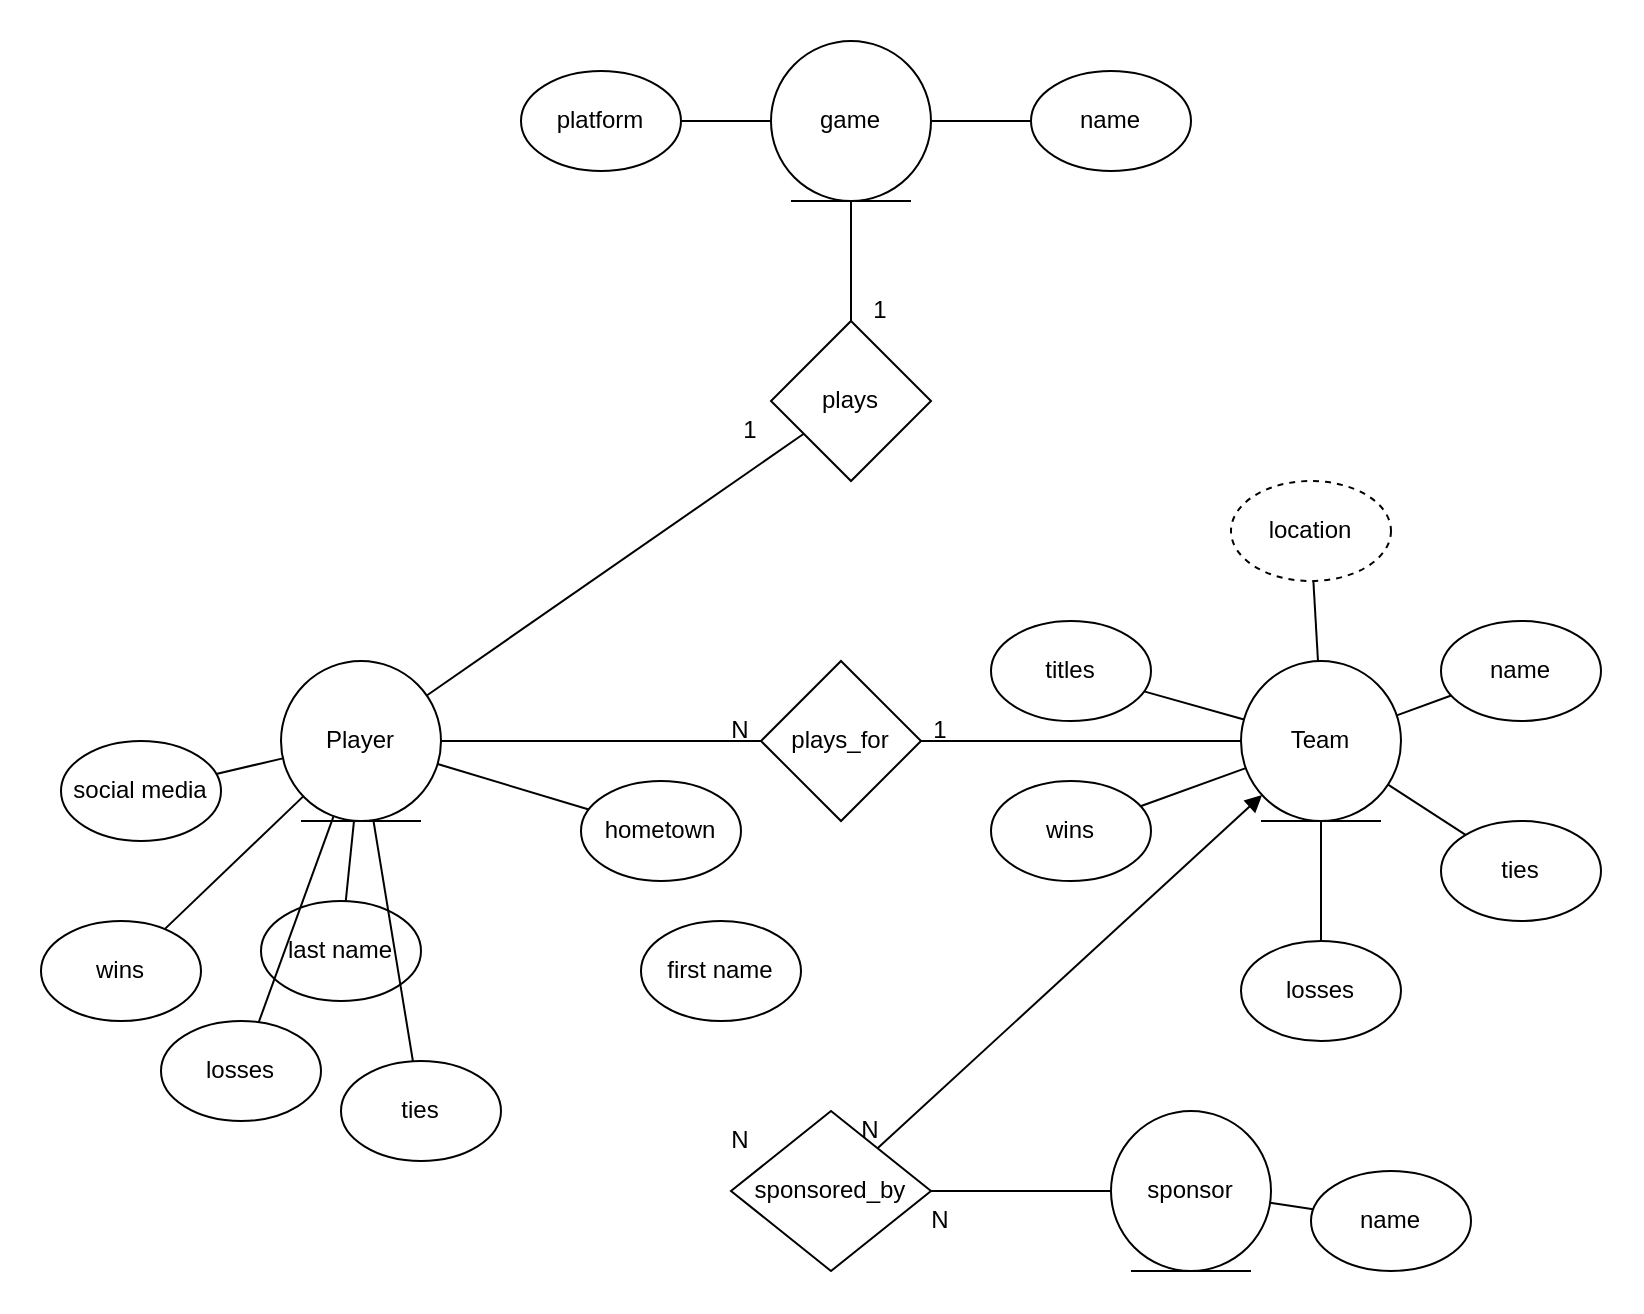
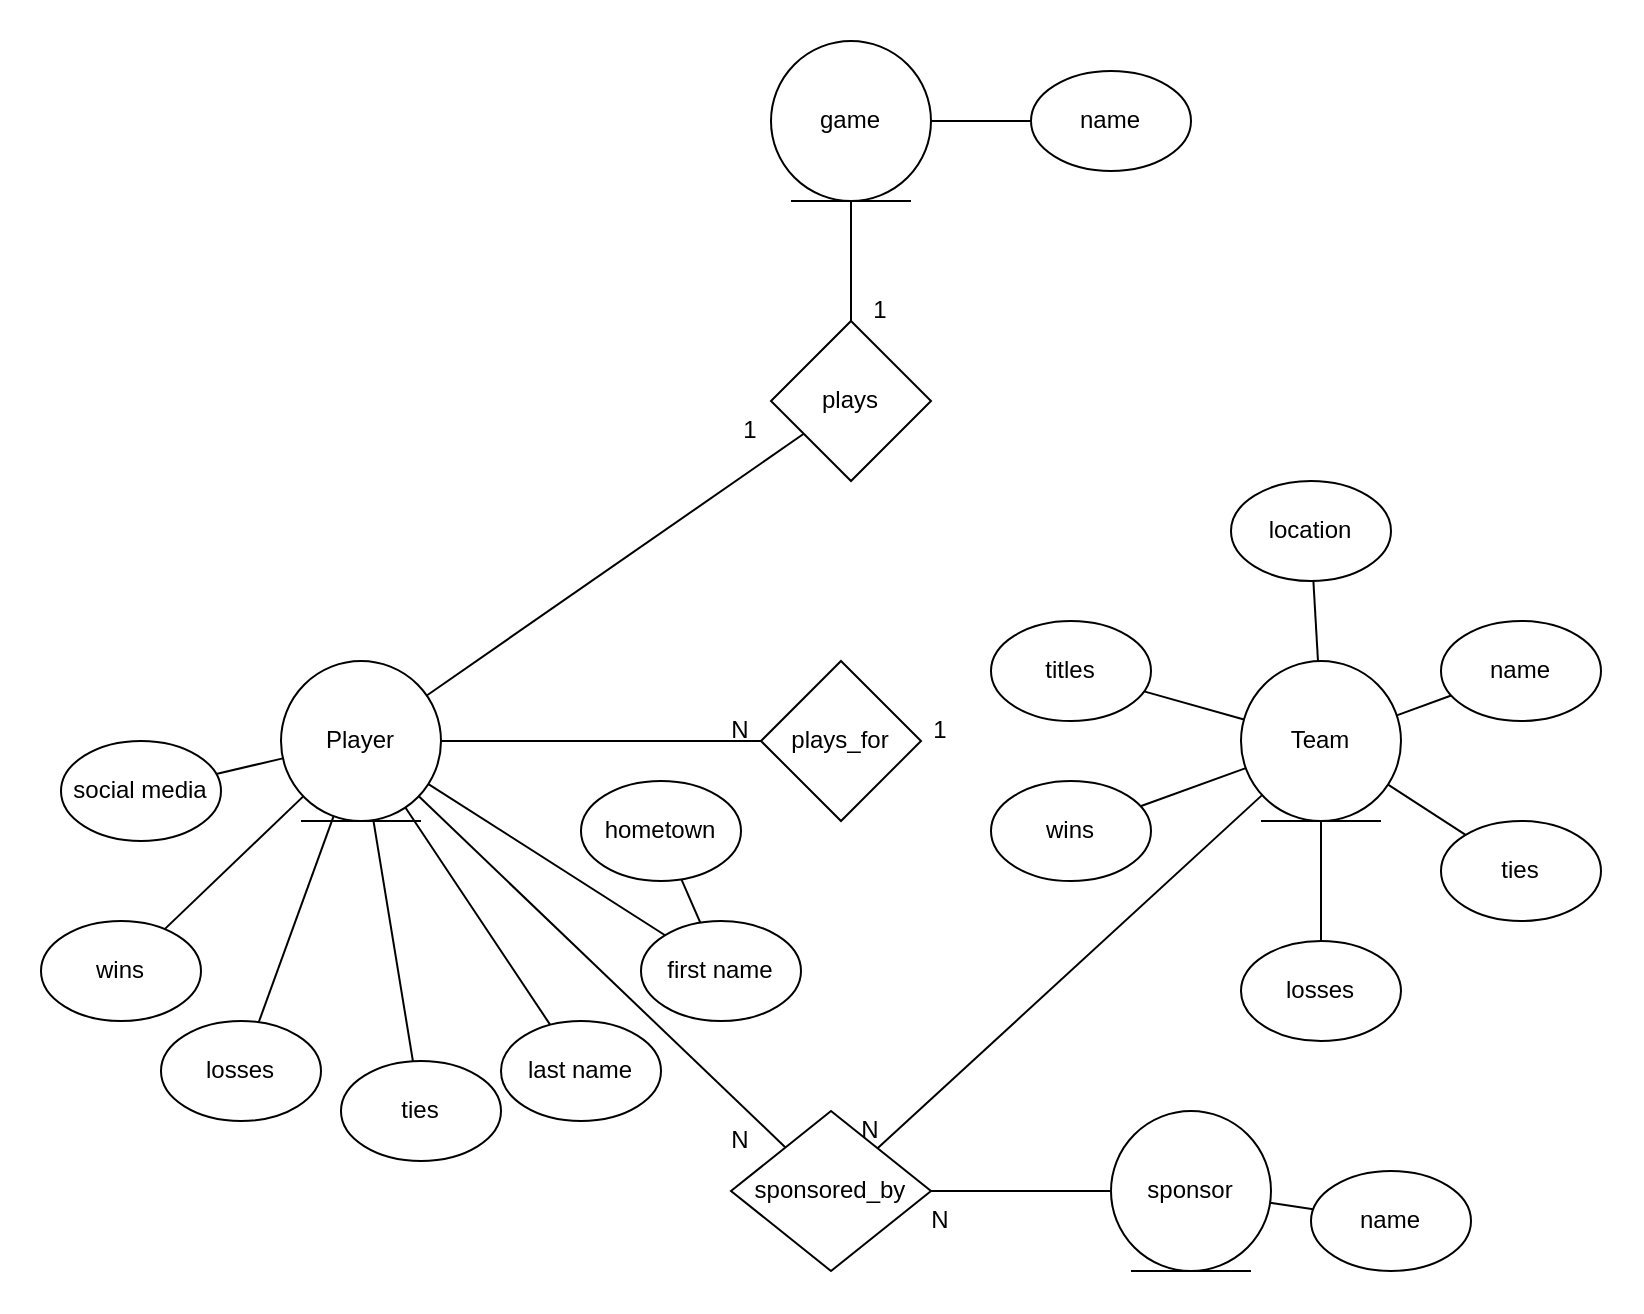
  <mxCell id="0" />
  <mxCell id="1" parent="0" />
  <mxCell id="2" value="Player" style="ellipse;shape=umlEntity;whiteSpace=wrap;html=1;" vertex="1" parent="1"><mxGeometry x="140" y="330" width="80" height="80" as="geometry" /></mxCell>
  <mxCell id="3" value="Team" style="ellipse;shape=umlEntity;whiteSpace=wrap;html=1;" vertex="1" parent="1"><mxGeometry x="620" y="330" width="80" height="80" as="geometry" /></mxCell>
  <mxCell id="4" value="plays_for" style="rhombus;whiteSpace=wrap;html=1;" vertex="1" parent="1"><mxGeometry x="380" y="330" width="80" height="80" as="geometry" /></mxCell>
  <mxCell id="5" value="" style="endArrow=none;html=1;rounded=0;entryX=0;entryY=0.5;entryDx=0;entryDy=0;exitX=1;exitY=0.5;exitDx=0;exitDy=0;" edge="1" parent="1" source="2" target="4"><mxGeometry width="50" height="50" relative="1" as="geometry"><mxPoint x="280" y="390" as="sourcePoint" /><mxPoint x="330" y="340" as="targetPoint" /></mxGeometry></mxCell>
- <mxCell id="6" value="" style="endArrow=none;html=1;rounded=0;entryX=0;entryY=0.5;entryDx=0;entryDy=0;exitX=1;exitY=0.5;exitDx=0;exitDy=0;" edge="1" parent="1" source="4" target="3"><mxGeometry width="50" height="50" relative="1" as="geometry"><mxPoint x="520" y="490" as="sourcePoint" /><mxPoint x="570" y="440" as="targetPoint" /></mxGeometry></mxCell>
  <mxCell id="7" value="N" style="text;html=1;strokeColor=none;fillColor=none;align=center;verticalAlign=middle;whiteSpace=wrap;rounded=0;" vertex="1" parent="1"><mxGeometry x="340" y="350" width="60" height="30" as="geometry" /></mxCell>
  <mxCell id="8" value="1" style="text;html=1;strokeColor=none;fillColor=none;align=center;verticalAlign=middle;whiteSpace=wrap;rounded=0;" vertex="1" parent="1"><mxGeometry x="440" y="350" width="60" height="30" as="geometry" /></mxCell>
  <mxCell id="9" value="first name" style="ellipse;whiteSpace=wrap;html=1;" vertex="1" parent="1"><mxGeometry x="320" y="460" width="80" height="50" as="geometry" /></mxCell>
- <mxCell id="10" value="last name" style="ellipse;whiteSpace=wrap;html=1;" vertex="1" parent="1"><mxGeometry x="130" y="450" width="80" height="50" as="geometry" /></mxCell>
+ <mxCell id="10" value="last name" style="ellipse;whiteSpace=wrap;html=1;" vertex="1" parent="1"><mxGeometry x="250" y="510" width="80" height="50" as="geometry" /></mxCell>
  <mxCell id="11" value="social media" style="ellipse;whiteSpace=wrap;html=1;" vertex="1" parent="1"><mxGeometry x="30" y="370" width="80" height="50" as="geometry" /></mxCell>
  <mxCell id="12" value="wins" style="ellipse;whiteSpace=wrap;html=1;" vertex="1" parent="1"><mxGeometry x="20" y="460" width="80" height="50" as="geometry" /></mxCell>
  <mxCell id="13" value="losses" style="ellipse;whiteSpace=wrap;html=1;" vertex="1" parent="1"><mxGeometry x="80" y="510" width="80" height="50" as="geometry" /></mxCell>
  <mxCell id="14" value="ties" style="ellipse;whiteSpace=wrap;html=1;" vertex="1" parent="1"><mxGeometry x="170" y="530" width="80" height="50" as="geometry" /></mxCell>
  <mxCell id="15" value="hometown" style="ellipse;whiteSpace=wrap;html=1;" vertex="1" parent="1"><mxGeometry x="290" y="390" width="80" height="50" as="geometry" /></mxCell>
  <mxCell id="16" value="wins" style="ellipse;whiteSpace=wrap;html=1;" vertex="1" parent="1"><mxGeometry x="495" y="390" width="80" height="50" as="geometry" /></mxCell>
  <mxCell id="17" value="losses" style="ellipse;whiteSpace=wrap;html=1;" vertex="1" parent="1"><mxGeometry x="620" y="470" width="80" height="50" as="geometry" /></mxCell>
  <mxCell id="18" value="ties" style="ellipse;whiteSpace=wrap;html=1;" vertex="1" parent="1"><mxGeometry x="720" y="410" width="80" height="50" as="geometry" /></mxCell>
  <mxCell id="19" value="name" style="ellipse;whiteSpace=wrap;html=1;" vertex="1" parent="1"><mxGeometry x="720" y="310" width="80" height="50" as="geometry" /></mxCell>
- <mxCell id="20" value="location" style="ellipse;whiteSpace=wrap;html=1;dashed=1;" vertex="1" parent="1"><mxGeometry x="615" y="240" width="80" height="50" as="geometry" /></mxCell>
+ <mxCell id="20" value="location" style="ellipse;whiteSpace=wrap;html=1;" vertex="1" parent="1"><mxGeometry x="615" y="240" width="80" height="50" as="geometry" /></mxCell>
  <mxCell id="21" value="titles" style="ellipse;whiteSpace=wrap;html=1;" vertex="1" parent="1"><mxGeometry x="495" y="310" width="80" height="50" as="geometry" /></mxCell>
- <mxCell id="22" value="" style="endArrow=none;html=1;rounded=0;" edge="1" parent="1" source="15" target="2"><mxGeometry width="50" height="50" relative="1" as="geometry"><mxPoint x="370" y="540" as="sourcePoint" /><mxPoint x="420" y="490" as="targetPoint" /></mxGeometry></mxCell>
+ <mxCell id="22" value="" style="endArrow=none;html=1;rounded=0;" edge="1" parent="1" source="15" target="9"><mxGeometry width="50" height="50" relative="1" as="geometry"><mxPoint x="370" y="540" as="sourcePoint" /><mxPoint x="420" y="490" as="targetPoint" /></mxGeometry></mxCell>
+ <mxCell id="23" value="" style="endArrow=none;html=1;rounded=0;" edge="1" parent="1" source="2" target="9"><mxGeometry width="50" height="50" relative="1" as="geometry"><mxPoint x="370" y="540" as="sourcePoint" /><mxPoint x="420" y="490" as="targetPoint" /></mxGeometry></mxCell>
  <mxCell id="24" value="" style="endArrow=none;html=1;rounded=0;" edge="1" parent="1" source="2" target="14"><mxGeometry width="50" height="50" relative="1" as="geometry"><mxPoint x="380" y="550" as="sourcePoint" /><mxPoint x="430" y="500" as="targetPoint" /></mxGeometry></mxCell>
  <mxCell id="25" value="" style="endArrow=none;html=1;rounded=0;" edge="1" parent="1" source="2" target="10"><mxGeometry width="50" height="50" relative="1" as="geometry"><mxPoint x="370" y="540" as="sourcePoint" /><mxPoint x="420" y="490" as="targetPoint" /></mxGeometry></mxCell>
  <mxCell id="26" value="" style="endArrow=none;html=1;rounded=0;" edge="1" parent="1" source="2" target="13"><mxGeometry width="50" height="50" relative="1" as="geometry"><mxPoint x="370" y="540" as="sourcePoint" /><mxPoint x="420" y="490" as="targetPoint" /></mxGeometry></mxCell>
  <mxCell id="27" value="" style="endArrow=none;html=1;rounded=0;" edge="1" parent="1" source="2" target="12"><mxGeometry width="50" height="50" relative="1" as="geometry"><mxPoint x="370" y="540" as="sourcePoint" /><mxPoint x="420" y="490" as="targetPoint" /></mxGeometry></mxCell>
  <mxCell id="28" value="" style="endArrow=none;html=1;rounded=0;" edge="1" parent="1" source="2" target="11"><mxGeometry width="50" height="50" relative="1" as="geometry"><mxPoint x="370" y="540" as="sourcePoint" /><mxPoint x="420" y="490" as="targetPoint" /></mxGeometry></mxCell>
  <mxCell id="29" value="" style="endArrow=none;html=1;rounded=0;" edge="1" parent="1" source="16" target="3"><mxGeometry width="50" height="50" relative="1" as="geometry"><mxPoint x="370" y="540" as="sourcePoint" /><mxPoint x="420" y="490" as="targetPoint" /></mxGeometry></mxCell>
  <mxCell id="30" value="" style="endArrow=none;html=1;rounded=0;" edge="1" parent="1" source="17" target="3"><mxGeometry width="50" height="50" relative="1" as="geometry"><mxPoint x="370" y="540" as="sourcePoint" /><mxPoint x="420" y="490" as="targetPoint" /></mxGeometry></mxCell>
  <mxCell id="31" value="" style="endArrow=none;html=1;rounded=0;" edge="1" parent="1" source="18" target="3"><mxGeometry width="50" height="50" relative="1" as="geometry"><mxPoint x="370" y="540" as="sourcePoint" /><mxPoint x="420" y="490" as="targetPoint" /></mxGeometry></mxCell>
  <mxCell id="32" value="" style="endArrow=none;html=1;rounded=0;" edge="1" parent="1" source="21" target="3"><mxGeometry width="50" height="50" relative="1" as="geometry"><mxPoint x="370" y="540" as="sourcePoint" /><mxPoint x="420" y="490" as="targetPoint" /></mxGeometry></mxCell>
  <mxCell id="33" value="" style="endArrow=none;html=1;rounded=0;" edge="1" parent="1" source="3" target="19"><mxGeometry width="50" height="50" relative="1" as="geometry"><mxPoint x="370" y="540" as="sourcePoint" /><mxPoint x="420" y="490" as="targetPoint" /></mxGeometry></mxCell>
  <mxCell id="34" value="" style="endArrow=none;html=1;rounded=0;" edge="1" parent="1" source="3" target="20"><mxGeometry width="50" height="50" relative="1" as="geometry"><mxPoint x="370" y="540" as="sourcePoint" /><mxPoint x="420" y="490" as="targetPoint" /></mxGeometry></mxCell>
  <mxCell id="35" value="sponsor" style="ellipse;shape=umlEntity;whiteSpace=wrap;html=1;" vertex="1" parent="1"><mxGeometry x="555" y="555" width="80" height="80" as="geometry" /></mxCell>
  <mxCell id="36" value="name" style="ellipse;whiteSpace=wrap;html=1;" vertex="1" parent="1"><mxGeometry x="655" y="585" width="80" height="50" as="geometry" /></mxCell>
  <mxCell id="37" value="" style="endArrow=none;html=1;rounded=0;" edge="1" parent="1" source="35" target="36"><mxGeometry width="50" height="50" relative="1" as="geometry"><mxPoint x="265" y="480" as="sourcePoint" /><mxPoint x="315" y="430" as="targetPoint" /></mxGeometry></mxCell>
  <mxCell id="38" value="sponsored_by" style="rhombus;whiteSpace=wrap;html=1;" vertex="1" parent="1"><mxGeometry x="365" y="555" width="100" height="80" as="geometry" /></mxCell>
  <mxCell id="39" value="" style="endArrow=none;html=1;rounded=0;" edge="1" parent="1" source="38" target="35"><mxGeometry width="50" height="50" relative="1" as="geometry"><mxPoint x="265" y="480" as="sourcePoint" /><mxPoint x="315" y="430" as="targetPoint" /></mxGeometry></mxCell>
- <mxCell id="41" value="" style="endArrow=block;html=1;rounded=0;" edge="1" parent="1" source="38" target="3"><mxGeometry width="50" height="50" relative="1" as="geometry"><mxPoint x="265" y="480" as="sourcePoint" /><mxPoint x="315" y="430" as="targetPoint" /></mxGeometry></mxCell>
+ <mxCell id="40" value="" style="endArrow=none;html=1;rounded=0;" edge="1" parent="1" source="2" target="38"><mxGeometry width="50" height="50" relative="1" as="geometry"><mxPoint x="265" y="480" as="sourcePoint" /><mxPoint x="315" y="430" as="targetPoint" /></mxGeometry></mxCell>
+ <mxCell id="41" value="" style="endArrow=none;html=1;rounded=0;" edge="1" parent="1" source="38" target="3"><mxGeometry width="50" height="50" relative="1" as="geometry"><mxPoint x="265" y="480" as="sourcePoint" /><mxPoint x="315" y="430" as="targetPoint" /></mxGeometry></mxCell>
  <mxCell id="42" value="N" style="text;html=1;strokeColor=none;fillColor=none;align=center;verticalAlign=middle;whiteSpace=wrap;rounded=0;" vertex="1" parent="1"><mxGeometry x="340" y="555" width="60" height="30" as="geometry" /></mxCell>
  <mxCell id="43" value="N" style="text;html=1;strokeColor=none;fillColor=none;align=center;verticalAlign=middle;whiteSpace=wrap;rounded=0;" vertex="1" parent="1"><mxGeometry x="405" y="550" width="60" height="30" as="geometry" /></mxCell>
  <mxCell id="44" value="N" style="text;html=1;strokeColor=none;fillColor=none;align=center;verticalAlign=middle;whiteSpace=wrap;rounded=0;" vertex="1" parent="1"><mxGeometry x="440" y="595" width="60" height="30" as="geometry" /></mxCell>
  <mxCell id="45" value="game" style="ellipse;shape=umlEntity;whiteSpace=wrap;html=1;" vertex="1" parent="1"><mxGeometry x="385" y="20" width="80" height="80" as="geometry" /></mxCell>
  <mxCell id="46" value="plays" style="rhombus;whiteSpace=wrap;html=1;" vertex="1" parent="1"><mxGeometry x="385" y="160" width="80" height="80" as="geometry" /></mxCell>
  <mxCell id="47" value="" style="endArrow=none;html=1;rounded=0;" edge="1" parent="1" source="2" target="46"><mxGeometry width="50" height="50" relative="1" as="geometry"><mxPoint x="265" y="250" as="sourcePoint" /><mxPoint x="315" y="200" as="targetPoint" /></mxGeometry></mxCell>
  <mxCell id="48" value="" style="endArrow=none;html=1;rounded=0;" edge="1" parent="1" source="46" target="45"><mxGeometry width="50" height="50" relative="1" as="geometry"><mxPoint x="265" y="250" as="sourcePoint" /><mxPoint x="315" y="200" as="targetPoint" /></mxGeometry></mxCell>
  <mxCell id="49" value="1" style="text;html=1;strokeColor=none;fillColor=none;align=center;verticalAlign=middle;whiteSpace=wrap;rounded=0;" vertex="1" parent="1"><mxGeometry x="345" y="200" width="60" height="30" as="geometry" /></mxCell>
  <mxCell id="50" value="1" style="text;html=1;strokeColor=none;fillColor=none;align=center;verticalAlign=middle;whiteSpace=wrap;rounded=0;" vertex="1" parent="1"><mxGeometry x="410" y="140" width="60" height="30" as="geometry" /></mxCell>
  <mxCell id="51" value="name" style="ellipse;whiteSpace=wrap;html=1;" vertex="1" parent="1"><mxGeometry x="515" y="35" width="80" height="50" as="geometry" /></mxCell>
  <mxCell id="52" value="" style="endArrow=none;html=1;rounded=0;" edge="1" parent="1" source="45" target="51"><mxGeometry width="50" height="50" relative="1" as="geometry"><mxPoint x="265" y="250" as="sourcePoint" /><mxPoint x="315" y="200" as="targetPoint" /></mxGeometry></mxCell>
- <mxCell id="53" value="platform" style="ellipse;whiteSpace=wrap;html=1;" vertex="1" parent="1"><mxGeometry x="260" y="35" width="80" height="50" as="geometry" /></mxCell>
- <mxCell id="54" value="" style="endArrow=none;html=1;rounded=0;" edge="1" parent="1" source="53" target="45"><mxGeometry width="50" height="50" relative="1" as="geometry"><mxPoint x="265" y="250" as="sourcePoint" /><mxPoint x="315" y="200" as="targetPoint" /></mxGeometry></mxCell>
